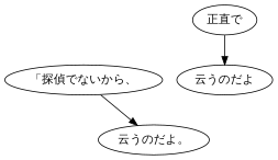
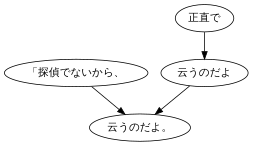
  digraph {
    n1 [label="「探偵でないから、"]
    n2 [label="云うのだよ。"]
    n3 [label="正直で"]
    n4 [label="云うのだよ"]
    n1 -> n2
    n3 -> n4
+   n4 -> n2
  }
